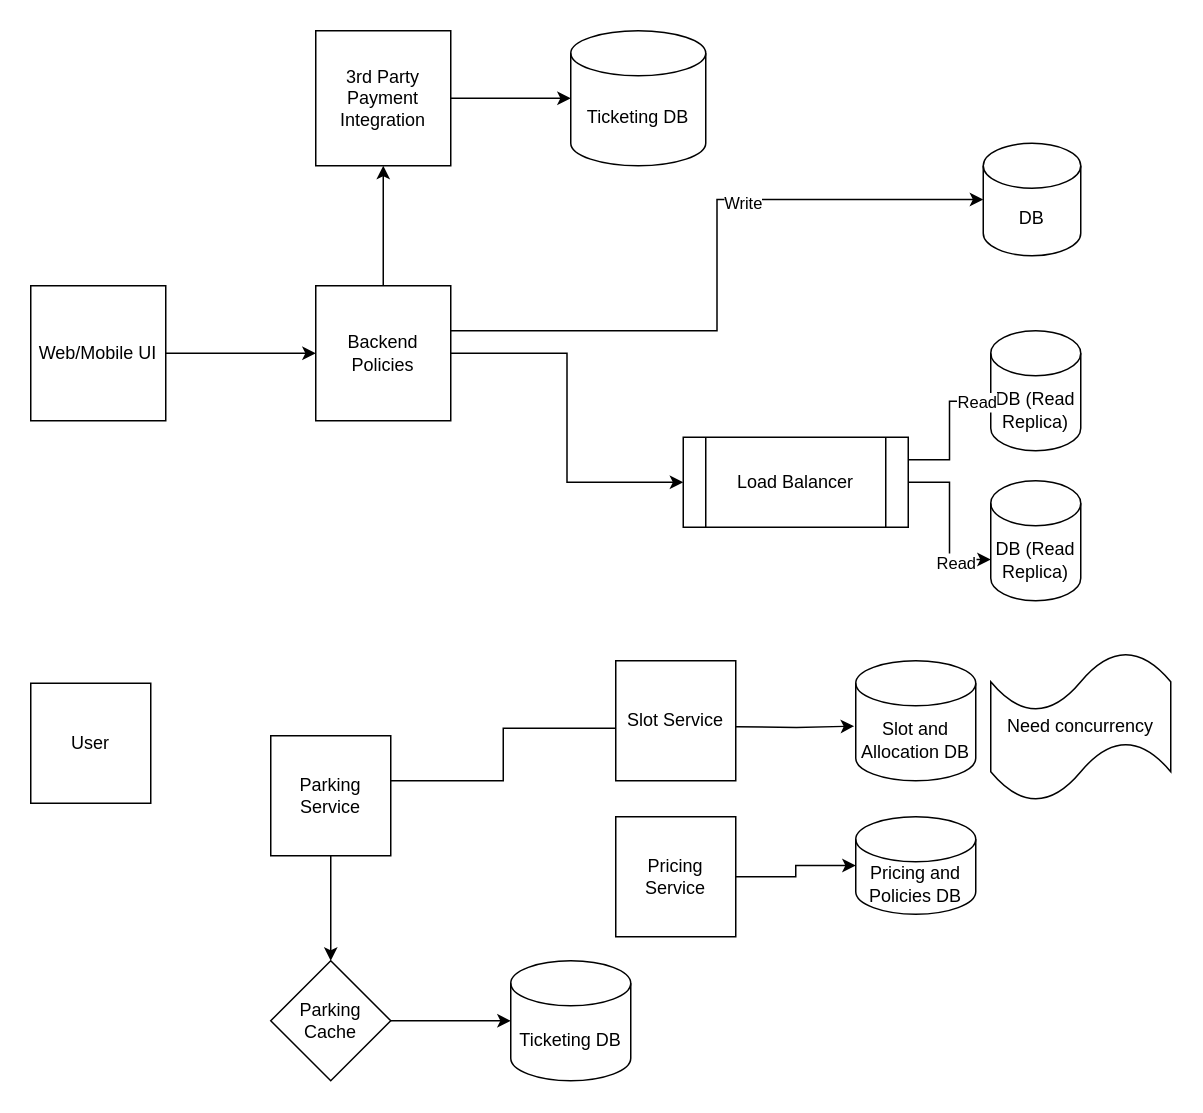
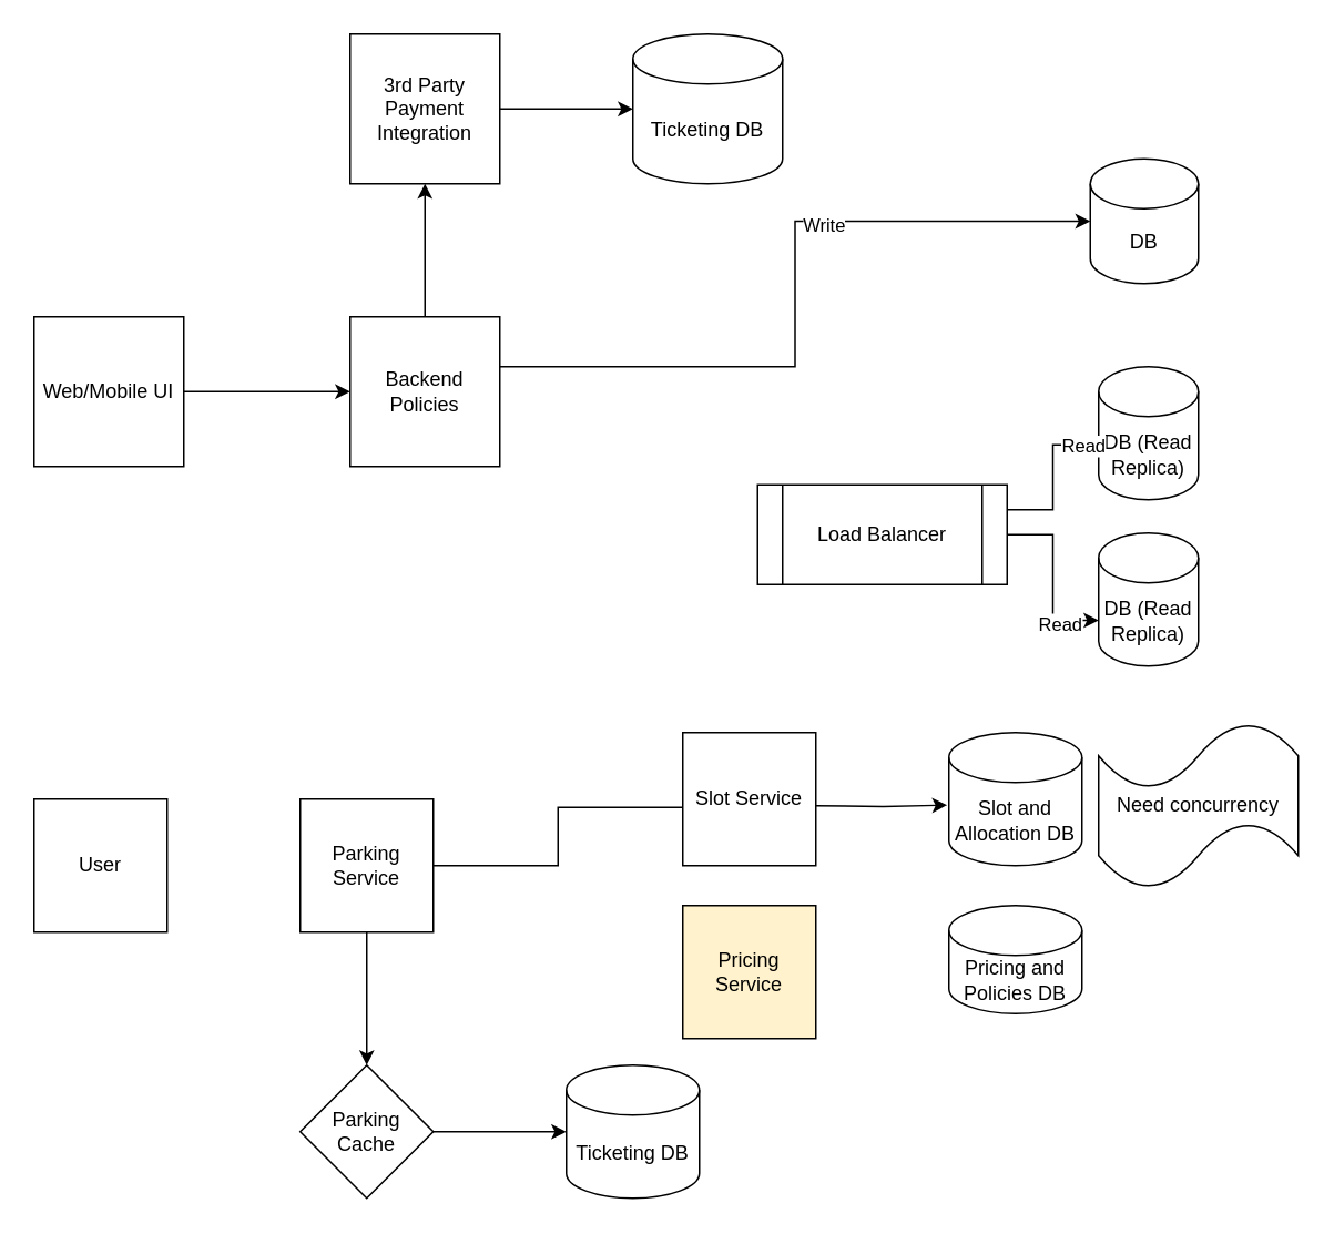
  <mxCell id="0" />
  <mxCell id="1" parent="0" />
  <mxCell id="2" value="" style="edgeStyle=orthogonalEdgeStyle;rounded=0;orthogonalLoop=1;jettySize=auto;html=1;" parent="1" source="3" target="8" edge="1"><mxGeometry relative="1" as="geometry" /></mxCell>
  <mxCell id="3" value="Web/Mobile UI" style="whiteSpace=wrap;html=1;aspect=fixed;" parent="1" vertex="1"><mxGeometry x="20" y="190" width="90" height="90" as="geometry" /></mxCell>
- <mxCell id="4" value="" style="edgeStyle=orthogonalEdgeStyle;rounded=0;orthogonalLoop=1;jettySize=auto;html=1;entryX=0;entryY=0.5;entryDx=0;entryDy=0;" parent="1" source="8" target="12" edge="1"><mxGeometry relative="1" as="geometry"><mxPoint x="340" y="410" as="targetPoint" /></mxGeometry></mxCell>
  <mxCell id="5" style="edgeStyle=orthogonalEdgeStyle;rounded=0;orthogonalLoop=1;jettySize=auto;html=1;exitX=1;exitY=0.333;exitDx=0;exitDy=0;exitPerimeter=0;entryX=0;entryY=0.5;entryDx=0;entryDy=0;entryPerimeter=0;" parent="1" source="8" target="9" edge="1"><mxGeometry relative="1" as="geometry"><mxPoint x="660" y="218" as="targetPoint" /></mxGeometry></mxCell>
  <mxCell id="6" value="Write" style="edgeLabel;html=1;align=center;verticalAlign=middle;resizable=0;points=[];" parent="5" vertex="1" connectable="0"><mxGeometry x="0.276" y="-1" relative="1" as="geometry"><mxPoint y="1" as="offset" /></mxGeometry></mxCell>
  <mxCell id="7" value="" style="edgeStyle=orthogonalEdgeStyle;rounded=0;orthogonalLoop=1;jettySize=auto;html=1;" parent="1" source="8" target="18" edge="1"><mxGeometry relative="1" as="geometry" /></mxCell>
  <mxCell id="8" value="Backend Policies" style="whiteSpace=wrap;html=1;aspect=fixed;" parent="1" vertex="1"><mxGeometry x="210" y="190" width="90" height="90" as="geometry" /></mxCell>
  <mxCell id="9" value="DB" style="shape=cylinder3;whiteSpace=wrap;html=1;boundedLbl=1;backgroundOutline=1;size=15;" parent="1" vertex="1"><mxGeometry x="655" y="95" width="65" height="75" as="geometry" /></mxCell>
  <mxCell id="10" value="DB (Read Replica)" style="shape=cylinder3;whiteSpace=wrap;html=1;boundedLbl=1;backgroundOutline=1;size=15;" parent="1" vertex="1"><mxGeometry x="660" y="220" width="60" height="80" as="geometry" /></mxCell>
  <mxCell id="11" value="DB (Read Replica)" style="shape=cylinder3;whiteSpace=wrap;html=1;boundedLbl=1;backgroundOutline=1;size=15;" parent="1" vertex="1"><mxGeometry x="660" y="320" width="60" height="80" as="geometry" /></mxCell>
  <mxCell id="12" value="Load Balancer" style="shape=process;whiteSpace=wrap;html=1;backgroundOutline=1;" parent="1" vertex="1"><mxGeometry x="455" y="291" width="150" height="60" as="geometry" /></mxCell>
  <mxCell id="13" style="edgeStyle=orthogonalEdgeStyle;rounded=0;orthogonalLoop=1;jettySize=auto;html=1;entryX=-0.008;entryY=0.588;entryDx=0;entryDy=0;entryPerimeter=0;exitX=1;exitY=0.25;exitDx=0;exitDy=0;" parent="1" source="12" target="10" edge="1"><mxGeometry relative="1" as="geometry" /></mxCell>
  <mxCell id="14" value="Read" style="edgeLabel;html=1;align=center;verticalAlign=middle;resizable=0;points=[];" parent="13" vertex="1" connectable="0"><mxGeometry x="0.344" y="-4" relative="1" as="geometry"><mxPoint x="14" y="-3" as="offset" /></mxGeometry></mxCell>
  <mxCell id="15" style="edgeStyle=orthogonalEdgeStyle;rounded=0;orthogonalLoop=1;jettySize=auto;html=1;entryX=0;entryY=0;entryDx=0;entryDy=52.5;entryPerimeter=0;" parent="1" source="12" target="11" edge="1"><mxGeometry relative="1" as="geometry" /></mxCell>
  <mxCell id="16" value="Read" style="edgeLabel;html=1;align=center;verticalAlign=middle;resizable=0;points=[];" parent="15" vertex="1" connectable="0"><mxGeometry x="0.538" y="-1" relative="1" as="geometry"><mxPoint x="1" y="1" as="offset" /></mxGeometry></mxCell>
  <mxCell id="17" value="" style="edgeStyle=orthogonalEdgeStyle;rounded=0;orthogonalLoop=1;jettySize=auto;html=1;" parent="1" source="18" target="19" edge="1"><mxGeometry relative="1" as="geometry" /></mxCell>
  <mxCell id="18" value="3rd Party Payment Integration" style="whiteSpace=wrap;html=1;aspect=fixed;" parent="1" vertex="1"><mxGeometry x="210" y="20" width="90" height="90" as="geometry" /></mxCell>
  <mxCell id="19" value="Ticketing DB" style="whiteSpace=wrap;html=1;aspect=fixed;shape=cylinder3;boundedLbl=1;backgroundOutline=1;size=15;" parent="1" vertex="1"><mxGeometry x="380" y="20" width="90" height="90" as="geometry" /></mxCell>
- <mxCell id="20" value="User" style="whiteSpace=wrap;html=1;aspect=fixed;" parent="1" vertex="1"><mxGeometry x="20" y="455" width="80" height="80" as="geometry" /></mxCell>
+ <mxCell id="20" value="User" style="whiteSpace=wrap;html=1;aspect=fixed;" parent="1" vertex="1"><mxGeometry x="20" y="480" width="80" height="80" as="geometry" /></mxCell>
  <mxCell id="21" value="" style="edgeStyle=orthogonalEdgeStyle;rounded=0;orthogonalLoop=1;jettySize=auto;html=1;entryX=0;entryY=0.5;entryDx=0;entryDy=0;" parent="1" source="23" target="25" edge="1"><mxGeometry relative="1" as="geometry"><mxPoint x="410" y="484" as="targetPoint" /><Array as="points"><mxPoint x="335" y="520" /><mxPoint x="335" y="485" /><mxPoint x="480" y="485" /></Array></mxGeometry></mxCell>
  <mxCell id="22" value="" style="edgeStyle=orthogonalEdgeStyle;rounded=0;orthogonalLoop=1;jettySize=auto;html=1;" parent="1" source="23" target="29" edge="1"><mxGeometry relative="1" as="geometry" /></mxCell>
- <mxCell id="23" value="Parking Service" style="whiteSpace=wrap;html=1;aspect=fixed;" parent="1" vertex="1"><mxGeometry x="180" y="490" width="80" height="80" as="geometry" /></mxCell>
+ <mxCell id="23" value="Parking Service" style="whiteSpace=wrap;html=1;aspect=fixed;" parent="1" vertex="1"><mxGeometry x="180" y="480" width="80" height="80" as="geometry" /></mxCell>
  <mxCell id="24" value="" style="edgeStyle=orthogonalEdgeStyle;rounded=0;orthogonalLoop=1;jettySize=auto;html=1;entryX=-0.013;entryY=0.545;entryDx=0;entryDy=0;entryPerimeter=0;" parent="1" target="30" edge="1"><mxGeometry relative="1" as="geometry"><mxPoint x="490" y="484" as="sourcePoint" /><mxPoint x="570" y="484" as="targetPoint" /></mxGeometry></mxCell>
  <mxCell id="25" value="Slot Service" style="whiteSpace=wrap;html=1;aspect=fixed;" parent="1" vertex="1"><mxGeometry x="410" y="440" width="80" height="80" as="geometry" /></mxCell>
- <mxCell id="26" value="" style="edgeStyle=orthogonalEdgeStyle;rounded=0;orthogonalLoop=1;jettySize=auto;html=1;" parent="1" source="27" target="31" edge="1"><mxGeometry relative="1" as="geometry" /></mxCell>
- <mxCell id="27" value="Pricing Service" style="whiteSpace=wrap;html=1;aspect=fixed;" parent="1" vertex="1"><mxGeometry x="410" y="544" width="80" height="80" as="geometry" /></mxCell>
+ <mxCell id="27" value="Pricing Service" style="whiteSpace=wrap;html=1;aspect=fixed;fillColor=#fff2cc;" parent="1" vertex="1"><mxGeometry x="410" y="544" width="80" height="80" as="geometry" /></mxCell>
  <mxCell id="28" value="" style="edgeStyle=orthogonalEdgeStyle;rounded=0;orthogonalLoop=1;jettySize=auto;html=1;" parent="1" source="29" target="32" edge="1"><mxGeometry relative="1" as="geometry" /></mxCell>
  <mxCell id="29" value="Parking Cache" style="rhombus;whiteSpace=wrap;html=1;aspect=fixed;" parent="1" vertex="1"><mxGeometry x="180" y="640" width="80" height="80" as="geometry" /></mxCell>
  <mxCell id="30" value="Slot and Allocation DB" style="whiteSpace=wrap;html=1;aspect=fixed;shape=cylinder3;boundedLbl=1;backgroundOutline=1;size=15;" parent="1" vertex="1"><mxGeometry x="570" y="440" width="80" height="80" as="geometry" /></mxCell>
  <mxCell id="31" value="Pricing and Policies DB" style="whiteSpace=wrap;html=1;aspect=fixed;shape=cylinder3;boundedLbl=1;backgroundOutline=1;size=15;" parent="1" vertex="1"><mxGeometry x="570" y="544" width="80" height="65" as="geometry" /></mxCell>
  <mxCell id="32" value="Ticketing DB" style="whiteSpace=wrap;html=1;aspect=fixed;shape=cylinder3;boundedLbl=1;backgroundOutline=1;size=15;" parent="1" vertex="1"><mxGeometry x="340" y="640" width="80" height="80" as="geometry" /></mxCell>
  <mxCell id="33" value="Need concurrency" style="shape=tape;whiteSpace=wrap;html=1;" parent="1" vertex="1"><mxGeometry x="660" y="434" width="120" height="100" as="geometry" /></mxCell>
